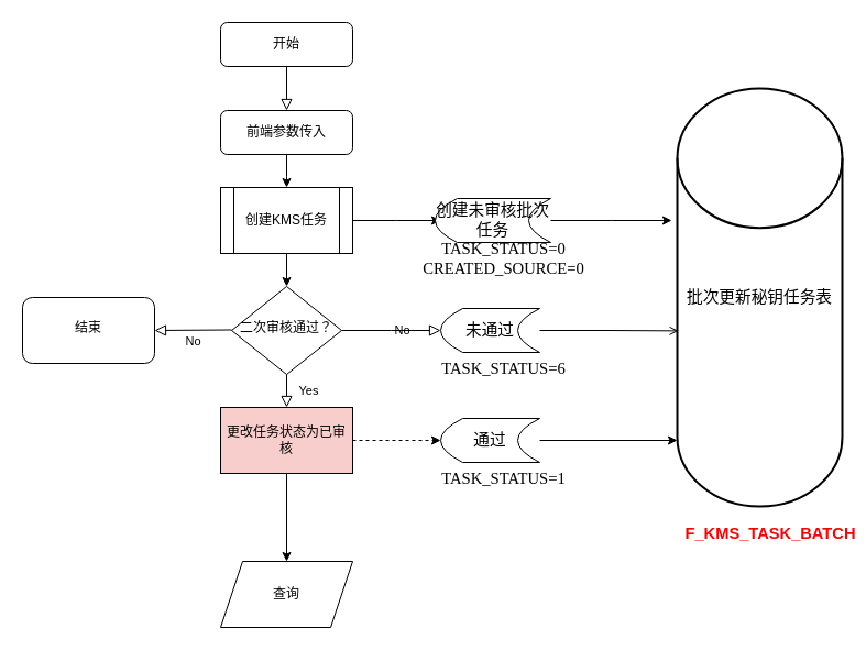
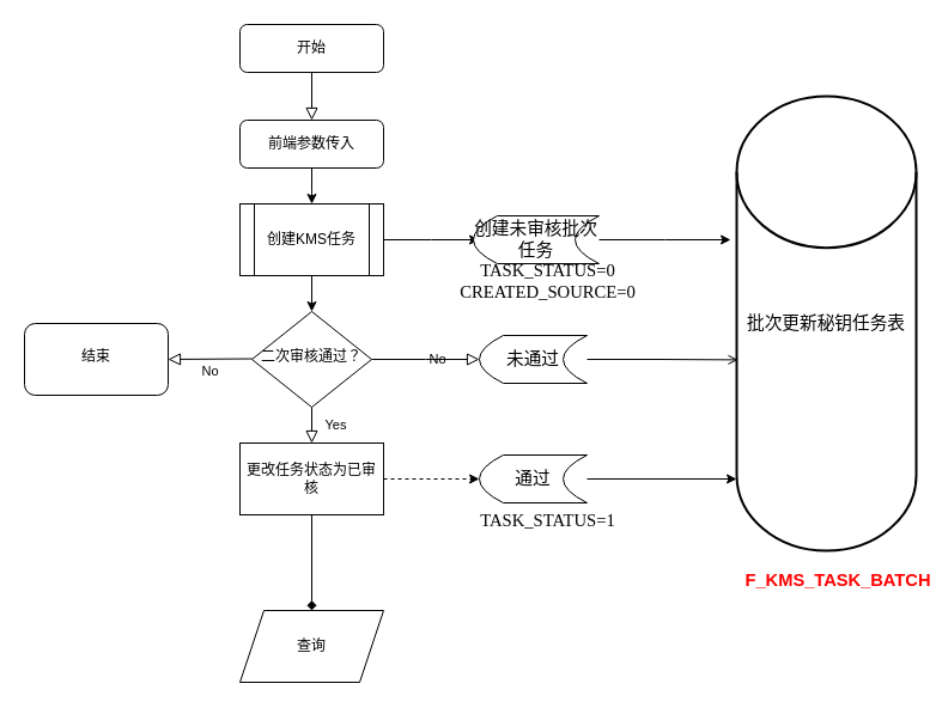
  <mxCell id="0" />
  <mxCell id="1" parent="0" />
  <mxCell id="2" value="" style="rounded=0;html=1;jettySize=auto;orthogonalLoop=1;fontSize=11;endArrow=block;endFill=0;endSize=8;strokeWidth=1;shadow=0;labelBackgroundColor=none;edgeStyle=orthogonalEdgeStyle;" parent="1" source="3" target="8" edge="1"><mxGeometry relative="1" as="geometry"><mxPoint x="260" y="110" as="targetPoint" /></mxGeometry></mxCell>
  <mxCell id="3" value="开始" style="rounded=1;whiteSpace=wrap;html=1;fontSize=12;glass=0;strokeWidth=1;shadow=0;" parent="1" vertex="1"><mxGeometry x="200" y="20" width="120" height="40" as="geometry" /></mxCell>
  <mxCell id="4" value="Yes" style="rounded=0;html=1;jettySize=auto;orthogonalLoop=1;fontSize=11;endArrow=block;endFill=0;endSize=8;strokeWidth=1;shadow=0;labelBackgroundColor=none;edgeStyle=orthogonalEdgeStyle;" parent="1" source="6" edge="1"><mxGeometry y="20" relative="1" as="geometry"><mxPoint as="offset" /><mxPoint x="260" y="370" as="targetPoint" /></mxGeometry></mxCell>
  <mxCell id="5" value="No" style="edgeStyle=orthogonalEdgeStyle;rounded=0;html=1;jettySize=auto;orthogonalLoop=1;fontSize=11;endArrow=block;endFill=0;endSize=8;strokeWidth=1;shadow=0;labelBackgroundColor=none;" parent="1" source="6" edge="1"><mxGeometry y="10" relative="1" as="geometry"><mxPoint as="offset" /><mxPoint x="400" y="300" as="targetPoint" /></mxGeometry></mxCell>
  <mxCell id="6" value="二次审核通过？" style="rhombus;whiteSpace=wrap;html=1;shadow=0;fontFamily=Helvetica;fontSize=12;align=center;strokeWidth=1;spacing=6;spacingTop=-4;" parent="1" vertex="1"><mxGeometry x="210" y="260" width="100" height="80" as="geometry" /></mxCell>
  <mxCell id="7" value="" style="edgeStyle=orthogonalEdgeStyle;rounded=0;orthogonalLoop=1;jettySize=auto;html=1;" edge="1" parent="1" source="8"><mxGeometry relative="1" as="geometry"><mxPoint x="260" y="170" as="targetPoint" /></mxGeometry></mxCell>
  <mxCell id="8" value="前端参数传入" style="whiteSpace=wrap;html=1;rounded=1;" vertex="1" parent="1"><mxGeometry x="200" y="100" width="120" height="40" as="geometry" /></mxCell>
  <mxCell id="9" value="" style="edgeStyle=orthogonalEdgeStyle;rounded=0;orthogonalLoop=1;jettySize=auto;html=1;" edge="1" parent="1" source="11"><mxGeometry relative="1" as="geometry"><mxPoint x="400" y="200" as="targetPoint" /></mxGeometry></mxCell>
  <mxCell id="10" value="" style="edgeStyle=orthogonalEdgeStyle;rounded=0;orthogonalLoop=1;jettySize=auto;html=1;" edge="1" parent="1" source="11" target="6"><mxGeometry relative="1" as="geometry" /></mxCell>
  <mxCell id="11" value="创建KMS任务" style="shape=process;whiteSpace=wrap;html=1;backgroundOutline=1;rounded=0;" vertex="1" parent="1"><mxGeometry x="200" y="170" width="120" height="60" as="geometry" /></mxCell>
  <mxCell id="12" value="" style="edgeStyle=orthogonalEdgeStyle;rounded=0;orthogonalLoop=1;jettySize=auto;html=1;dashed=1;" edge="1" parent="1" source="14" target="21"><mxGeometry relative="1" as="geometry" /></mxCell>
- <mxCell id="13" value="" style="edgeStyle=orthogonalEdgeStyle;rounded=0;orthogonalLoop=1;jettySize=auto;html=1;" edge="1" parent="1" source="14" target="28"><mxGeometry relative="1" as="geometry" /></mxCell>
- <mxCell id="14" value="更改任务状态为已审核" style="rounded=0;whiteSpace=wrap;html=1;fillColor=#f8cecc;" vertex="1" parent="1"><mxGeometry x="200" y="370" width="120" height="60" as="geometry" /></mxCell>
+ <mxCell id="13" value="" style="edgeStyle=orthogonalEdgeStyle;rounded=0;orthogonalLoop=1;jettySize=auto;html=1;endArrow=diamond;" edge="1" parent="1" source="14" target="28"><mxGeometry relative="1" as="geometry" /></mxCell>
+ <mxCell id="14" value="更改任务状态为已审核" style="rounded=0;whiteSpace=wrap;html=1;" vertex="1" parent="1"><mxGeometry x="200" y="370" width="120" height="60" as="geometry" /></mxCell>
  <mxCell id="15" value="&lt;span style=&quot;font-size: 11pt; font-family: 等线;&quot;&gt;批次更新秘钥任务表&lt;/span&gt;" style="strokeWidth=2;html=1;shape=mxgraph.flowchart.database;whiteSpace=wrap;" vertex="1" parent="1"><mxGeometry x="615" y="80" width="150" height="380" as="geometry" /></mxCell>
  <mxCell id="16" value="&lt;b&gt;&lt;span style=&quot;font-size:11.0pt;&lt;br/&gt;font-family:等线;mso-bidi-font-family:宋体;color:red;mso-ansi-language:EN-US;&lt;br/&gt;mso-fareast-language:ZH-CN;mso-bidi-language:AR-SA&quot; lang=&quot;EN-US&quot;&gt;F_KMS_TASK_BATCH&lt;/span&gt;&lt;/b&gt;" style="text;html=1;strokeColor=none;fillColor=none;align=center;verticalAlign=middle;whiteSpace=wrap;rounded=0;" vertex="1" parent="1"><mxGeometry x="670" y="470" width="60" height="30" as="geometry" /></mxCell>
  <mxCell id="17" value="" style="edgeStyle=orthogonalEdgeStyle;rounded=0;orthogonalLoop=1;jettySize=auto;html=1;entryX=0.007;entryY=0.58;entryDx=0;entryDy=0;entryPerimeter=0;endArrow=open;" edge="1" parent="1" source="18" target="15"><mxGeometry relative="1" as="geometry" /></mxCell>
  <mxCell id="18" value="&lt;span style=&quot;font-size: 11pt; font-family: 等线;&quot; lang=&quot;EN-US&quot;&gt;未通过&lt;br&gt;&lt;/span&gt;" style="shape=dataStorage;whiteSpace=wrap;html=1;fixedSize=1;" vertex="1" parent="1"><mxGeometry x="400" y="280" width="90" height="40" as="geometry" /></mxCell>
- <mxCell id="19" value="&lt;span style=&quot;font-family: 等线; font-size: 14.667px;&quot;&gt;TASK_STATUS&lt;/span&gt;&lt;span style=&quot;font-family: 等线; font-size: 14.667px;&quot;&gt;=6&lt;/span&gt;" style="text;html=1;strokeColor=none;fillColor=none;align=center;verticalAlign=middle;whiteSpace=wrap;rounded=0;" vertex="1" parent="1"><mxGeometry x="395" y="320" width="125" height="30" as="geometry" /></mxCell>
  <mxCell id="20" value="" style="edgeStyle=orthogonalEdgeStyle;rounded=0;orthogonalLoop=1;jettySize=auto;html=1;" edge="1" parent="1" source="21"><mxGeometry relative="1" as="geometry"><mxPoint x="615" y="400" as="targetPoint" /></mxGeometry></mxCell>
  <mxCell id="21" value="&lt;span style=&quot;font-size: 11pt; font-family: 等线;&quot; lang=&quot;EN-US&quot;&gt;通过&lt;br&gt;&lt;/span&gt;" style="shape=dataStorage;whiteSpace=wrap;html=1;fixedSize=1;size=20;" vertex="1" parent="1"><mxGeometry x="400" y="380" width="90" height="40" as="geometry" /></mxCell>
  <mxCell id="22" value="&lt;span style=&quot;font-family: 等线; font-size: 14.667px;&quot;&gt;TASK_STATUS&lt;/span&gt;&lt;span style=&quot;font-family: 等线; font-size: 14.667px;&quot;&gt;=1&lt;/span&gt;" style="text;html=1;strokeColor=none;fillColor=none;align=center;verticalAlign=middle;whiteSpace=wrap;rounded=0;" vertex="1" parent="1"><mxGeometry x="395" y="420" width="125" height="30" as="geometry" /></mxCell>
  <mxCell id="23" value="" style="edgeStyle=orthogonalEdgeStyle;rounded=0;orthogonalLoop=1;jettySize=auto;html=1;" edge="1" parent="1" source="24"><mxGeometry relative="1" as="geometry"><mxPoint x="610" y="200" as="targetPoint" /></mxGeometry></mxCell>
  <mxCell id="24" value="&lt;span style=&quot;font-size: 11pt; font-family: 等线;&quot; lang=&quot;EN-US&quot;&gt;创建未审核批次任务&lt;br&gt;&lt;/span&gt;" style="shape=dataStorage;whiteSpace=wrap;html=1;fixedSize=1;" vertex="1" parent="1"><mxGeometry x="395" y="180" width="105" height="40" as="geometry" /></mxCell>
  <mxCell id="25" value="&lt;span style=&quot;font-family: 等线; font-size: 14.667px;&quot;&gt;TASK_STATUS&lt;/span&gt;&lt;font face=&quot;等线&quot;&gt;&lt;span style=&quot;font-size: 14.667px;&quot;&gt;=0&lt;/span&gt;&lt;/font&gt;&lt;br&gt;&lt;font face=&quot;等线&quot;&gt;&lt;span style=&quot;font-size: 14.667px;&quot;&gt;CREATED_SOURCE=0&lt;/span&gt;&lt;/font&gt;" style="text;html=1;strokeColor=none;fillColor=none;align=center;verticalAlign=middle;whiteSpace=wrap;rounded=0;" vertex="1" parent="1"><mxGeometry x="395" y="220" width="125" height="30" as="geometry" /></mxCell>
  <mxCell id="26" value="结束" style="rounded=1;whiteSpace=wrap;html=1;shadow=0;strokeWidth=1;spacing=6;spacingTop=-4;" vertex="1" parent="1"><mxGeometry x="20" y="270" width="120" height="60" as="geometry" /></mxCell>
  <mxCell id="27" value="No" style="edgeStyle=orthogonalEdgeStyle;rounded=0;html=1;jettySize=auto;orthogonalLoop=1;fontSize=11;endArrow=block;endFill=0;endSize=8;strokeWidth=1;shadow=0;labelBackgroundColor=none;entryX=1;entryY=0.5;entryDx=0;entryDy=0;" edge="1" parent="1" target="26"><mxGeometry y="10" relative="1" as="geometry"><mxPoint as="offset" /><mxPoint x="210" y="299.5" as="sourcePoint" /><mxPoint x="150" y="250" as="targetPoint" /></mxGeometry></mxCell>
  <mxCell id="28" value="查询" style="shape=parallelogram;perimeter=parallelogramPerimeter;whiteSpace=wrap;html=1;fixedSize=1;rounded=0;" vertex="1" parent="1"><mxGeometry x="200" y="510" width="120" height="60" as="geometry" /></mxCell>
